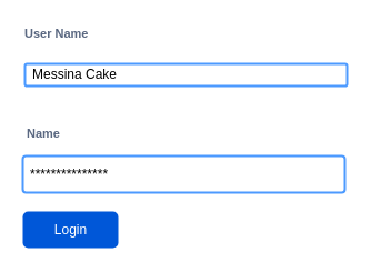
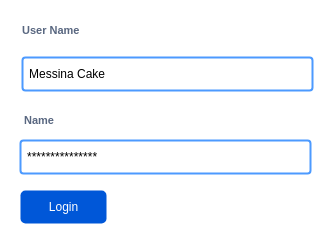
  <mxCell id="0" />
  <mxCell id="1" parent="0" />
  <mxCell id="2" value="User Name&lt;br&gt;" style="fillColor=none;strokeColor=none;html=1;fontSize=11;fontStyle=0;align=left;fontColor=#596780;fontStyle=1;fontSize=11" vertex="1" parent="1"><mxGeometry x="20" y="20" width="240" height="20" as="geometry" /></mxCell>
- <mxCell id="3" value="Messina Cake" style="rounded=1;arcSize=9;fillColor=#ffffff;align=left;spacingLeft=5;strokeColor=#4C9AFF;html=1;strokeWidth=2;fontColor=#000000;fontSize=12" vertex="1" parent="1"><mxGeometry x="22" y="57" width="290" height="20" as="geometry" /></mxCell>
+ <mxCell id="3" value="Messina Cake" style="rounded=1;arcSize=9;fillColor=#ffffff;align=left;spacingLeft=5;strokeColor=#4C9AFF;html=1;strokeWidth=2;fontColor=#000000;fontSize=12" vertex="1" parent="1"><mxGeometry x="22" y="57" width="290" height="33" as="geometry" /></mxCell>
  <mxCell id="4" value="Name&lt;br&gt;" style="fillColor=none;strokeColor=none;html=1;fontSize=11;fontStyle=0;align=left;fontColor=#596780;fontStyle=1;fontSize=11" vertex="1" parent="1"><mxGeometry x="22" y="110" width="240" height="20" as="geometry" /></mxCell>
  <mxCell id="5" value="***************" style="rounded=1;arcSize=9;fillColor=#ffffff;align=left;spacingLeft=5;strokeColor=#4C9AFF;html=1;strokeWidth=2;fontColor=#000000;fontSize=12" vertex="1" parent="1"><mxGeometry x="20" y="140" width="290" height="33" as="geometry" /></mxCell>
  <mxCell id="6" value="Login&lt;br&gt;" style="rounded=1;fillColor=#0057D8;strokeColor=none;html=1;fontColor=#ffffff;align=center;verticalAlign=middle;fontStyle=0;fontSize=12" vertex="1" parent="1"><mxGeometry x="20" y="190" width="86" height="33" as="geometry" /></mxCell>
